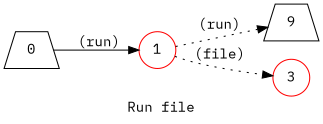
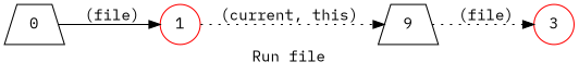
  digraph {
    desc="Run the current file in the terminal using node"
    examples="\n        run current file,\n        run this file\n    "
    fontname="IBM Plex Mono"
    label="Run file"
    lang="en-US"
    langName=English
    rankdir=LR
    title="Run current file"
    node [color=black fontname="IBM Plex Mono" shape=trapezium]
    edge [fontname="IBM Plex Mono" style=dotted]
    0
    1 [color=red shape=circle]
    n3 [label=9]
    3 [color=red shape=circle]
-   0 -> 1 [label="(run)" style=solid]
-   1 -> n3 [label="(run)"]
-   1 -> 3 [label="(file)"]
+   0 -> 1 [label="(file)" style=solid]
+   1 -> n3 [label="(current, this)"]
+   n3 -> 3 [label="(file)"]
  }
